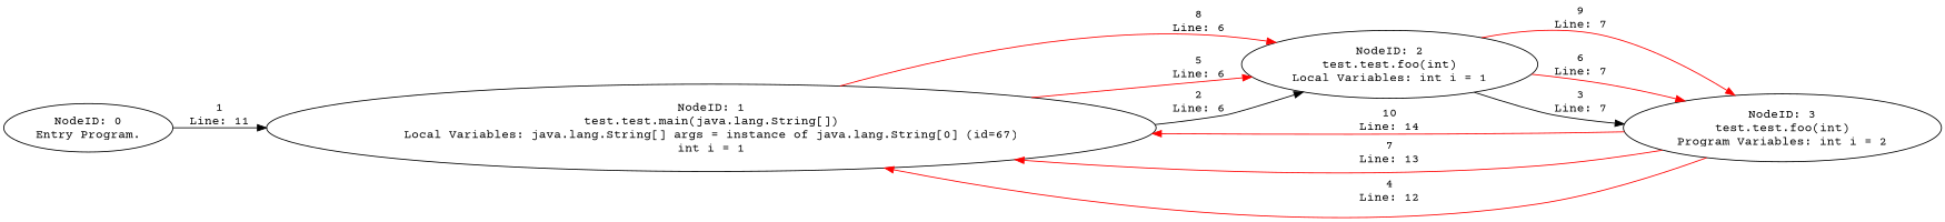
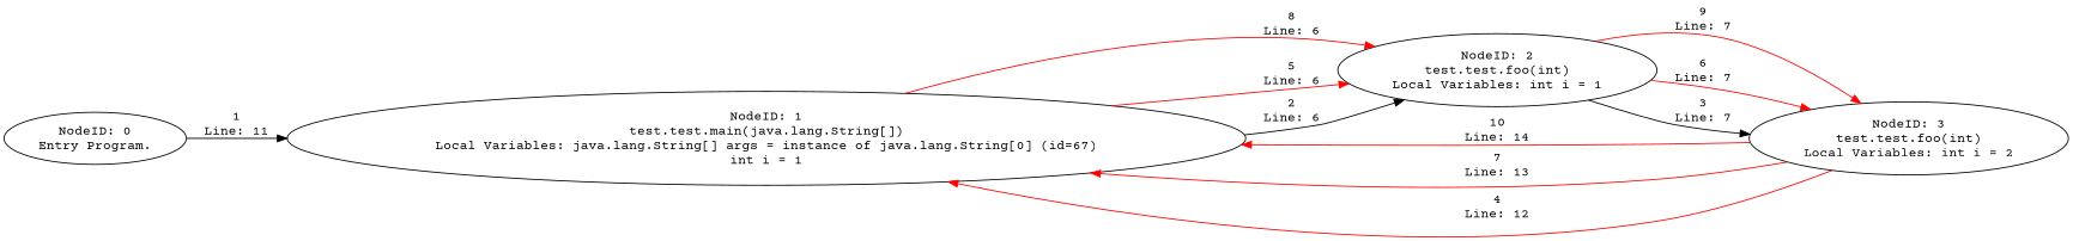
  digraph {
    fontname="Courier Prime"
    rankdir=LR
    node [fontname="Courier Prime"]
    edge [color=red fontname="Courier Prime"]
    n1 [label="NodeID: 0\nEntry Program."]
    n2 [label="NodeID: 1\ntest.test.main(java.lang.String[])\nLocal Variables: java.lang.String[] args = instance of java.lang.String[0] (id=67)\nint i = 1\n"]
    n3 [label="NodeID: 2\ntest.test.foo(int)\nLocal Variables: int i = 1\n"]
-   n4 [label="NodeID: 3\ntest.test.foo(int)\nProgram Variables: int i = 2\n"]
+   n4 [label="NodeID: 3\ntest.test.foo(int)\nLocal Variables: int i = 2\n"]
    n1 -> n2 [color=black label="1\nLine: 11"]
    n2 -> n3 [label="8\nLine: 6"]
    n2 -> n3 [label="5\nLine: 6"]
    n2 -> n3 [color=black label="2\nLine: 6"]
    n3 -> n4 [label="9\nLine: 7"]
    n3 -> n4 [label="6\nLine: 7"]
    n3 -> n4 [color=black label="3\nLine: 7"]
    n4 -> n2 [label="10\nLine: 14"]
    n4 -> n2 [label="7\nLine: 13"]
    n4 -> n2 [label="4\nLine: 12"]
  }
